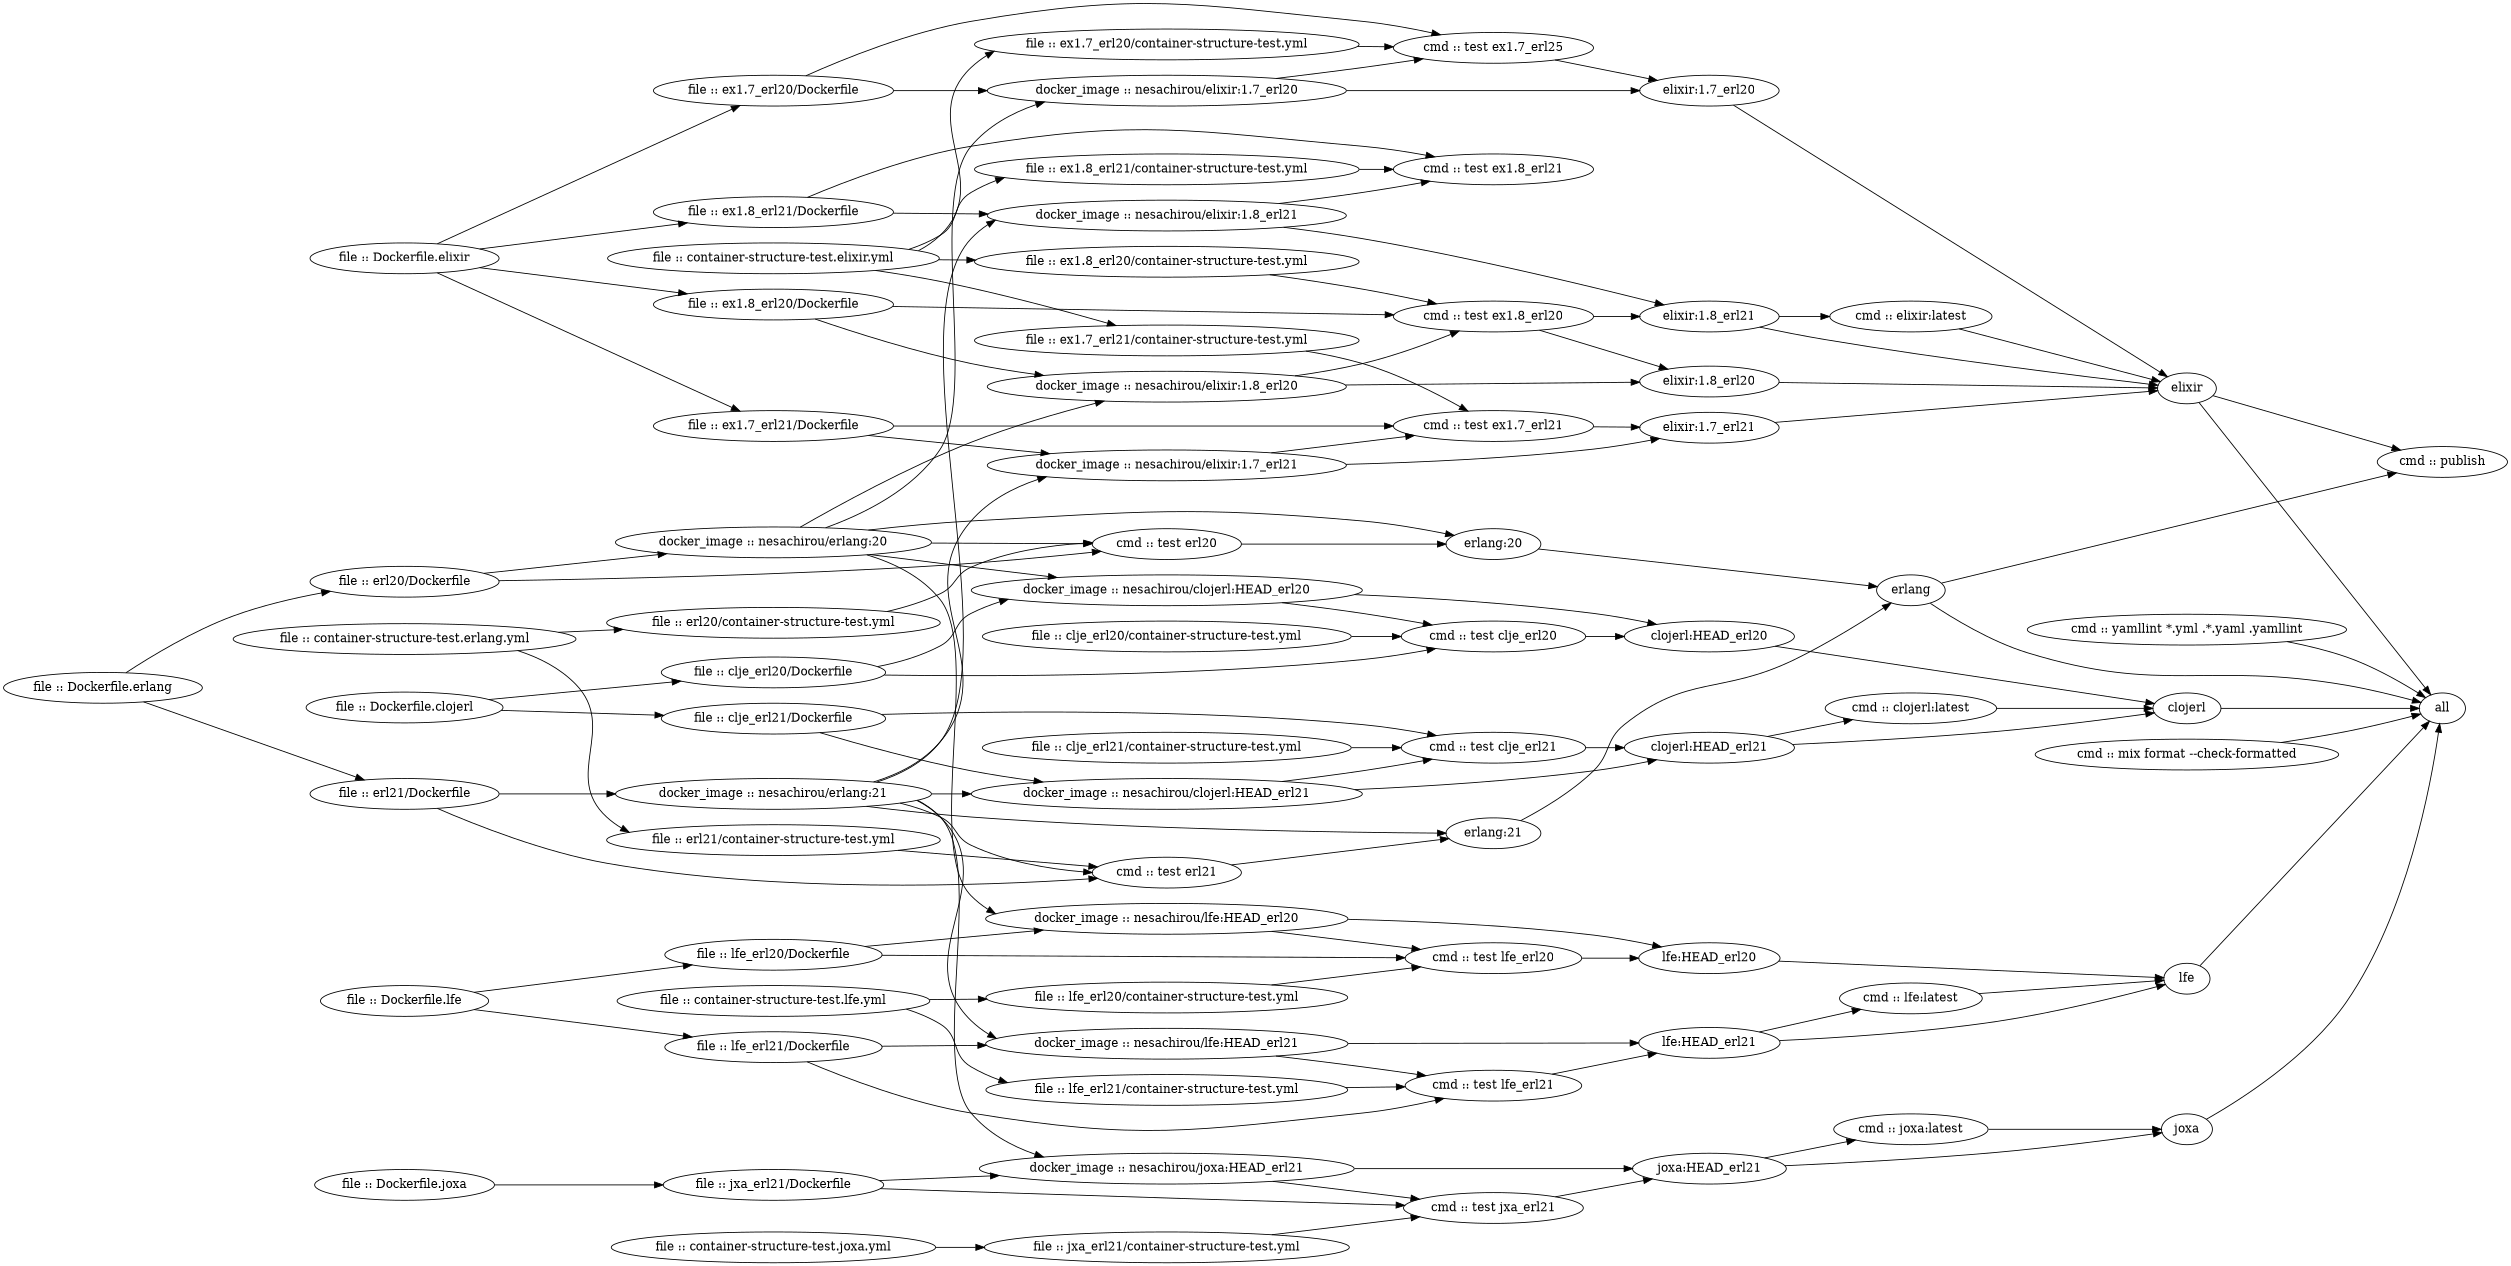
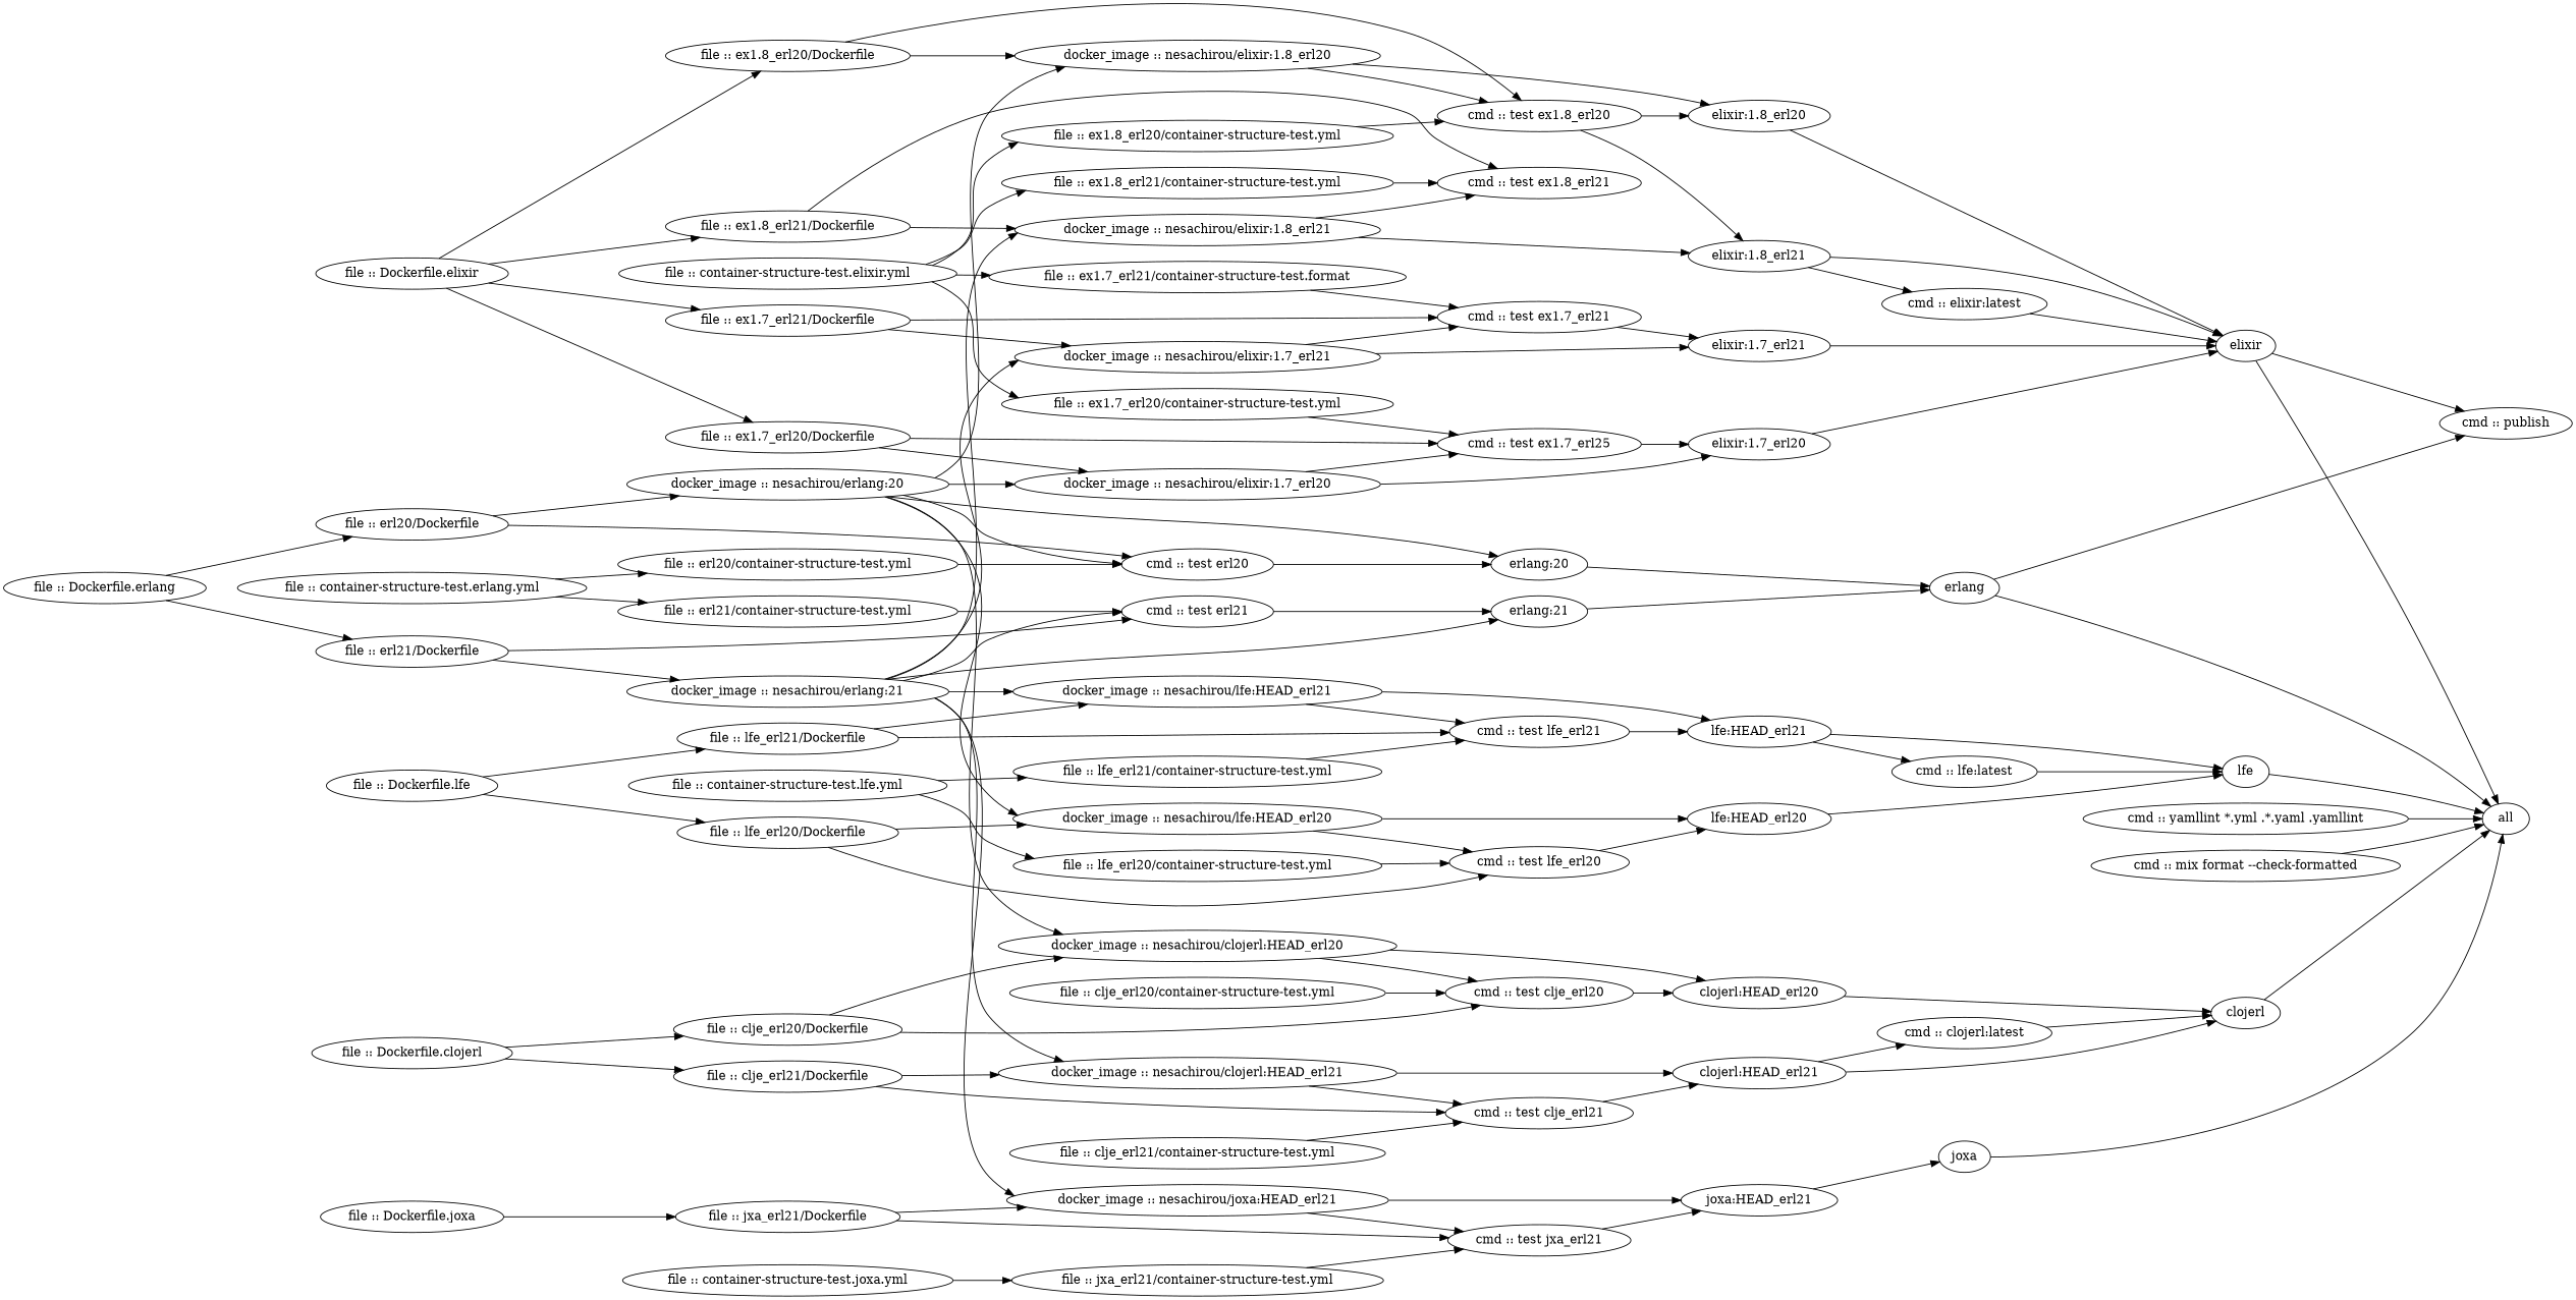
  digraph {
    rankdir=LR
    "docker_image :: nesachirou/clojerl:HEAD_erl21"
    "clojerl:HEAD_erl21"
    "cmd :: test clje_erl21"
    "cmd :: clojerl:latest"
    clojerl
    all
    "file :: Dockerfile.clojerl"
    "file :: clje_erl21/Dockerfile"
    "file :: clje_erl20/Dockerfile"
    "docker_image :: nesachirou/clojerl:HEAD_erl20"
    "cmd :: test clje_erl20"
    "file :: ex1.7_erl21/Dockerfile"
    "docker_image :: nesachirou/elixir:1.7_erl21"
    "cmd :: test ex1.7_erl21"
    "elixir:1.7_erl21"
    elixir
    "docker_image :: nesachirou/erlang:21"
    "docker_image :: nesachirou/lfe:HEAD_erl21"
    "docker_image :: nesachirou/elixir:1.8_erl21"
    "cmd :: test erl21"
    "docker_image :: nesachirou/joxa:HEAD_erl21"
    "erlang:21"
    "cmd :: test lfe_erl21"
    "lfe:HEAD_erl21"
    "cmd :: test ex1.8_erl21"
    "elixir:1.8_erl21"
    "cmd :: test jxa_erl21"
    "joxa:HEAD_erl21"
    erlang
    "file :: lfe_erl21/Dockerfile"
    "cmd :: lfe:latest"
    lfe
    "file :: lfe_erl21/container-structure-test.yml"
    "file :: ex1.8_erl20/Dockerfile"
    "docker_image :: nesachirou/elixir:1.8_erl20"
    "cmd :: test ex1.8_erl20"
    "elixir:1.8_erl20"
    "docker_image :: nesachirou/erlang:20"
    "docker_image :: nesachirou/lfe:HEAD_erl20"
    "docker_image :: nesachirou/elixir:1.7_erl20"
    "cmd :: test erl20"
    "erlang:20"
    "clojerl:HEAD_erl20"
    "cmd :: test lfe_erl20"
    "lfe:HEAD_erl20"
    "elixir:1.7_erl20"
    n47 [label="cmd :: test ex1.7_erl25"]
    "file :: Dockerfile.elixir"
    "file :: ex1.8_erl21/Dockerfile"
    "file :: ex1.7_erl20/Dockerfile"
    "cmd :: elixir:latest"
    "file :: ex1.8_erl21/container-structure-test.yml"
    "file :: Dockerfile.lfe"
    "file :: lfe_erl20/Dockerfile"
    "cmd :: publish"
    "file :: container-structure-test.lfe.yml"
    "file :: lfe_erl20/container-structure-test.yml"
    "file :: erl21/Dockerfile"
    "file :: container-structure-test.erlang.yml"
    "file :: erl21/container-structure-test.yml"
    "file :: erl20/container-structure-test.yml"
    "file :: clje_erl20/container-structure-test.yml"
    "file :: erl20/Dockerfile"
    "file :: container-structure-test.elixir.yml"
-   "file :: ex1.7_erl21/container-structure-test.yml"
+   "file :: ex1.7_erl21/container-structure-test.yml" [label="file :: ex1.7_erl21/container-structure-test.format"]
    "file :: ex1.7_erl20/container-structure-test.yml"
    "file :: ex1.8_erl20/container-structure-test.yml"
    "file :: jxa_erl21/Dockerfile"
-   "cmd :: joxa:latest"
    joxa
    "file :: container-structure-test.joxa.yml"
    "file :: jxa_erl21/container-structure-test.yml"
    "file :: clje_erl21/container-structure-test.yml"
    "file :: Dockerfile.erlang"
    "file :: Dockerfile.joxa"
    "cmd :: yamllint *.yml .*.yaml .yamllint"
    "cmd :: mix format --check-formatted"
    "docker_image :: nesachirou/clojerl:HEAD_erl21" -> "clojerl:HEAD_erl21"
    "docker_image :: nesachirou/clojerl:HEAD_erl21" -> "cmd :: test clje_erl21"
    "clojerl:HEAD_erl21" -> "cmd :: clojerl:latest"
    "clojerl:HEAD_erl21" -> clojerl
    "cmd :: test clje_erl21" -> "clojerl:HEAD_erl21"
    "cmd :: clojerl:latest" -> clojerl
    clojerl -> all
    "file :: Dockerfile.clojerl" -> "file :: clje_erl21/Dockerfile"
    "file :: Dockerfile.clojerl" -> "file :: clje_erl20/Dockerfile"
    "file :: clje_erl21/Dockerfile" -> "docker_image :: nesachirou/clojerl:HEAD_erl21"
    "file :: clje_erl21/Dockerfile" -> "cmd :: test clje_erl21"
    "file :: clje_erl20/Dockerfile" -> "docker_image :: nesachirou/clojerl:HEAD_erl20"
    "file :: clje_erl20/Dockerfile" -> "cmd :: test clje_erl20"
    "docker_image :: nesachirou/clojerl:HEAD_erl20" -> "cmd :: test clje_erl20"
    "docker_image :: nesachirou/clojerl:HEAD_erl20" -> "clojerl:HEAD_erl20"
    "cmd :: test clje_erl20" -> "clojerl:HEAD_erl20"
    "file :: ex1.7_erl21/Dockerfile" -> "docker_image :: nesachirou/elixir:1.7_erl21"
    "file :: ex1.7_erl21/Dockerfile" -> "cmd :: test ex1.7_erl21"
    "docker_image :: nesachirou/elixir:1.7_erl21" -> "cmd :: test ex1.7_erl21"
    "docker_image :: nesachirou/elixir:1.7_erl21" -> "elixir:1.7_erl21"
    "cmd :: test ex1.7_erl21" -> "elixir:1.7_erl21"
    "elixir:1.7_erl21" -> elixir
    elixir -> all
    elixir -> "cmd :: publish"
    "docker_image :: nesachirou/erlang:21" -> "docker_image :: nesachirou/clojerl:HEAD_erl21"
    "docker_image :: nesachirou/erlang:21" -> "docker_image :: nesachirou/elixir:1.7_erl21"
    "docker_image :: nesachirou/erlang:21" -> "docker_image :: nesachirou/lfe:HEAD_erl21"
    "docker_image :: nesachirou/erlang:21" -> "docker_image :: nesachirou/elixir:1.8_erl21"
    "docker_image :: nesachirou/erlang:21" -> "cmd :: test erl21"
    "docker_image :: nesachirou/erlang:21" -> "docker_image :: nesachirou/joxa:HEAD_erl21"
    "docker_image :: nesachirou/erlang:21" -> "erlang:21"
    "docker_image :: nesachirou/lfe:HEAD_erl21" -> "cmd :: test lfe_erl21"
    "docker_image :: nesachirou/lfe:HEAD_erl21" -> "lfe:HEAD_erl21"
    "docker_image :: nesachirou/elixir:1.8_erl21" -> "cmd :: test ex1.8_erl21"
    "docker_image :: nesachirou/elixir:1.8_erl21" -> "elixir:1.8_erl21"
    "cmd :: test erl21" -> "erlang:21"
    "docker_image :: nesachirou/joxa:HEAD_erl21" -> "cmd :: test jxa_erl21"
    "docker_image :: nesachirou/joxa:HEAD_erl21" -> "joxa:HEAD_erl21"
    "erlang:21" -> erlang
    "cmd :: test lfe_erl21" -> "lfe:HEAD_erl21"
    "lfe:HEAD_erl21" -> "cmd :: lfe:latest"
    "lfe:HEAD_erl21" -> lfe
    "elixir:1.8_erl21" -> elixir
    "elixir:1.8_erl21" -> "cmd :: elixir:latest"
    "cmd :: test jxa_erl21" -> "joxa:HEAD_erl21"
-   "joxa:HEAD_erl21" -> "cmd :: joxa:latest"
    "joxa:HEAD_erl21" -> joxa
    erlang -> all
    erlang -> "cmd :: publish"
    "file :: lfe_erl21/Dockerfile" -> "docker_image :: nesachirou/lfe:HEAD_erl21"
    "file :: lfe_erl21/Dockerfile" -> "cmd :: test lfe_erl21"
    "cmd :: lfe:latest" -> lfe
    lfe -> all
    "file :: lfe_erl21/container-structure-test.yml" -> "cmd :: test lfe_erl21"
    "file :: ex1.8_erl20/Dockerfile" -> "docker_image :: nesachirou/elixir:1.8_erl20"
    "file :: ex1.8_erl20/Dockerfile" -> "cmd :: test ex1.8_erl20"
    "docker_image :: nesachirou/elixir:1.8_erl20" -> "cmd :: test ex1.8_erl20"
    "docker_image :: nesachirou/elixir:1.8_erl20" -> "elixir:1.8_erl20"
    "cmd :: test ex1.8_erl20" -> "elixir:1.8_erl21"
    "cmd :: test ex1.8_erl20" -> "elixir:1.8_erl20"
    "elixir:1.8_erl20" -> elixir
    "docker_image :: nesachirou/erlang:20" -> "docker_image :: nesachirou/clojerl:HEAD_erl20"
    "docker_image :: nesachirou/erlang:20" -> "docker_image :: nesachirou/elixir:1.8_erl20"
    "docker_image :: nesachirou/erlang:20" -> "docker_image :: nesachirou/lfe:HEAD_erl20"
    "docker_image :: nesachirou/erlang:20" -> "docker_image :: nesachirou/elixir:1.7_erl20"
    "docker_image :: nesachirou/erlang:20" -> "cmd :: test erl20"
    "docker_image :: nesachirou/erlang:20" -> "erlang:20"
    "docker_image :: nesachirou/lfe:HEAD_erl20" -> "cmd :: test lfe_erl20"
    "docker_image :: nesachirou/lfe:HEAD_erl20" -> "lfe:HEAD_erl20"
    "docker_image :: nesachirou/elixir:1.7_erl20" -> "elixir:1.7_erl20"
    "docker_image :: nesachirou/elixir:1.7_erl20" -> n47
    "cmd :: test erl20" -> "erlang:20"
    "erlang:20" -> erlang
    "clojerl:HEAD_erl20" -> clojerl
    "cmd :: test lfe_erl20" -> "lfe:HEAD_erl20"
    "lfe:HEAD_erl20" -> lfe
    "elixir:1.7_erl20" -> elixir
    n47 -> "elixir:1.7_erl20"
    "file :: Dockerfile.elixir" -> "file :: ex1.7_erl21/Dockerfile"
    "file :: Dockerfile.elixir" -> "file :: ex1.8_erl20/Dockerfile"
    "file :: Dockerfile.elixir" -> "file :: ex1.8_erl21/Dockerfile"
    "file :: Dockerfile.elixir" -> "file :: ex1.7_erl20/Dockerfile"
    "file :: ex1.8_erl21/Dockerfile" -> "docker_image :: nesachirou/elixir:1.8_erl21"
    "file :: ex1.8_erl21/Dockerfile" -> "cmd :: test ex1.8_erl21"
    "file :: ex1.7_erl20/Dockerfile" -> "docker_image :: nesachirou/elixir:1.7_erl20"
    "file :: ex1.7_erl20/Dockerfile" -> n47
    "cmd :: elixir:latest" -> elixir
    "file :: ex1.8_erl21/container-structure-test.yml" -> "cmd :: test ex1.8_erl21"
    "file :: Dockerfile.lfe" -> "file :: lfe_erl21/Dockerfile"
    "file :: Dockerfile.lfe" -> "file :: lfe_erl20/Dockerfile"
    "file :: lfe_erl20/Dockerfile" -> "docker_image :: nesachirou/lfe:HEAD_erl20"
    "file :: lfe_erl20/Dockerfile" -> "cmd :: test lfe_erl20"
    "file :: container-structure-test.lfe.yml" -> "file :: lfe_erl21/container-structure-test.yml"
    "file :: container-structure-test.lfe.yml" -> "file :: lfe_erl20/container-structure-test.yml"
    "file :: lfe_erl20/container-structure-test.yml" -> "cmd :: test lfe_erl20"
    "file :: erl21/Dockerfile" -> "docker_image :: nesachirou/erlang:21"
    "file :: erl21/Dockerfile" -> "cmd :: test erl21"
    "file :: container-structure-test.erlang.yml" -> "file :: erl21/container-structure-test.yml"
    "file :: container-structure-test.erlang.yml" -> "file :: erl20/container-structure-test.yml"
    "file :: erl21/container-structure-test.yml" -> "cmd :: test erl21"
    "file :: erl20/container-structure-test.yml" -> "cmd :: test erl20"
    "file :: clje_erl20/container-structure-test.yml" -> "cmd :: test clje_erl20"
    "file :: erl20/Dockerfile" -> "docker_image :: nesachirou/erlang:20"
    "file :: erl20/Dockerfile" -> "cmd :: test erl20"
    "file :: container-structure-test.elixir.yml" -> "file :: ex1.8_erl21/container-structure-test.yml"
    "file :: container-structure-test.elixir.yml" -> "file :: ex1.7_erl21/container-structure-test.yml"
    "file :: container-structure-test.elixir.yml" -> "file :: ex1.7_erl20/container-structure-test.yml"
    "file :: container-structure-test.elixir.yml" -> "file :: ex1.8_erl20/container-structure-test.yml"
    "file :: ex1.7_erl21/container-structure-test.yml" -> "cmd :: test ex1.7_erl21"
    "file :: ex1.7_erl20/container-structure-test.yml" -> n47
    "file :: ex1.8_erl20/container-structure-test.yml" -> "cmd :: test ex1.8_erl20"
    "file :: jxa_erl21/Dockerfile" -> "docker_image :: nesachirou/joxa:HEAD_erl21"
    "file :: jxa_erl21/Dockerfile" -> "cmd :: test jxa_erl21"
-   "cmd :: joxa:latest" -> joxa
    joxa -> all
    "file :: container-structure-test.joxa.yml" -> "file :: jxa_erl21/container-structure-test.yml"
    "file :: jxa_erl21/container-structure-test.yml" -> "cmd :: test jxa_erl21"
    "file :: clje_erl21/container-structure-test.yml" -> "cmd :: test clje_erl21"
    "file :: Dockerfile.erlang" -> "file :: erl21/Dockerfile"
    "file :: Dockerfile.erlang" -> "file :: erl20/Dockerfile"
    "file :: Dockerfile.joxa" -> "file :: jxa_erl21/Dockerfile"
    "cmd :: yamllint *.yml .*.yaml .yamllint" -> all
    "cmd :: mix format --check-formatted" -> all
  }
